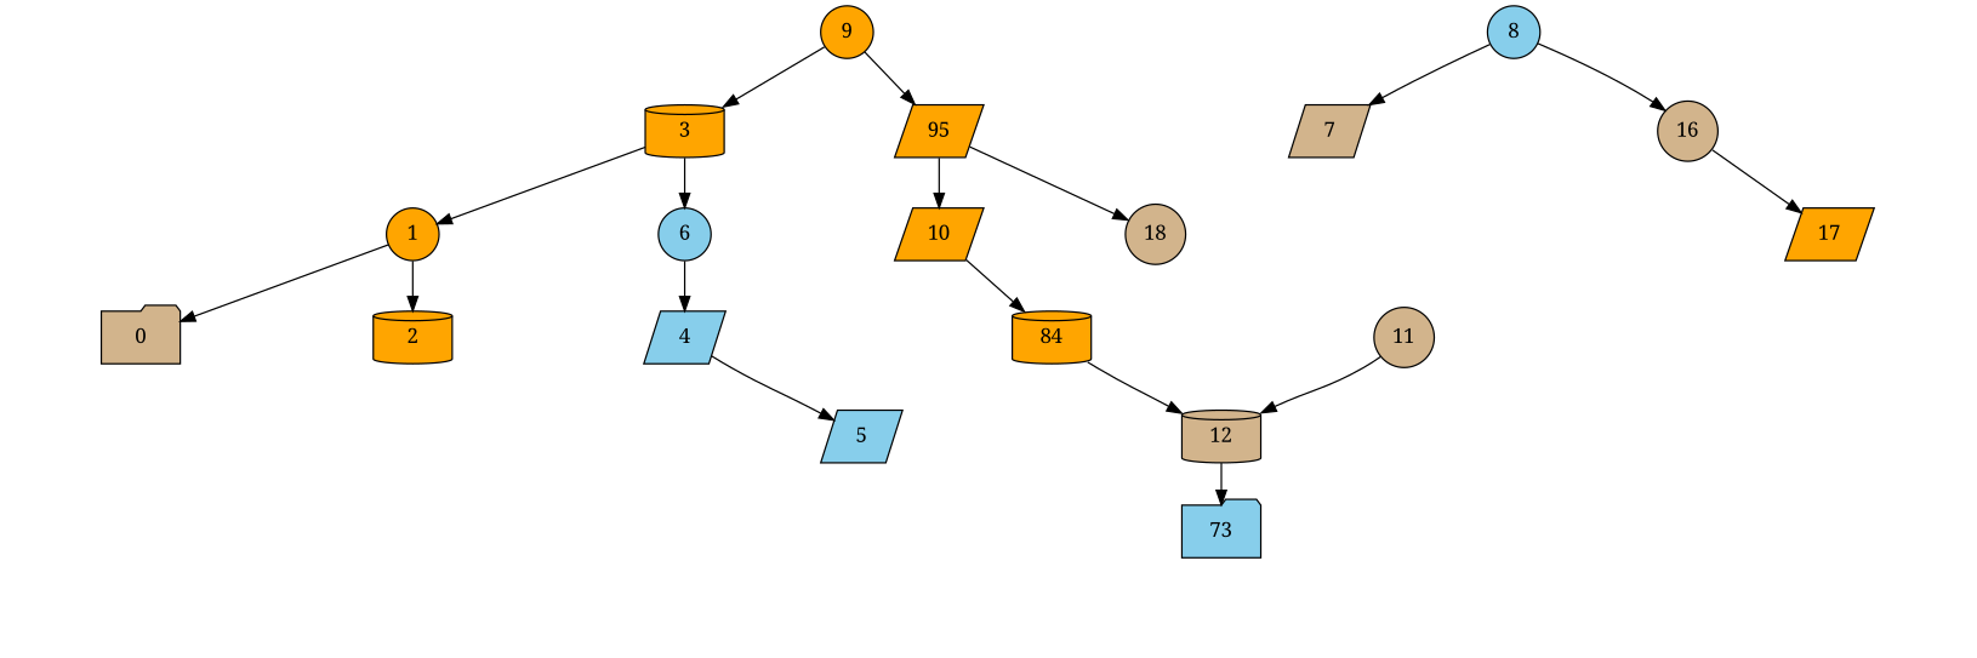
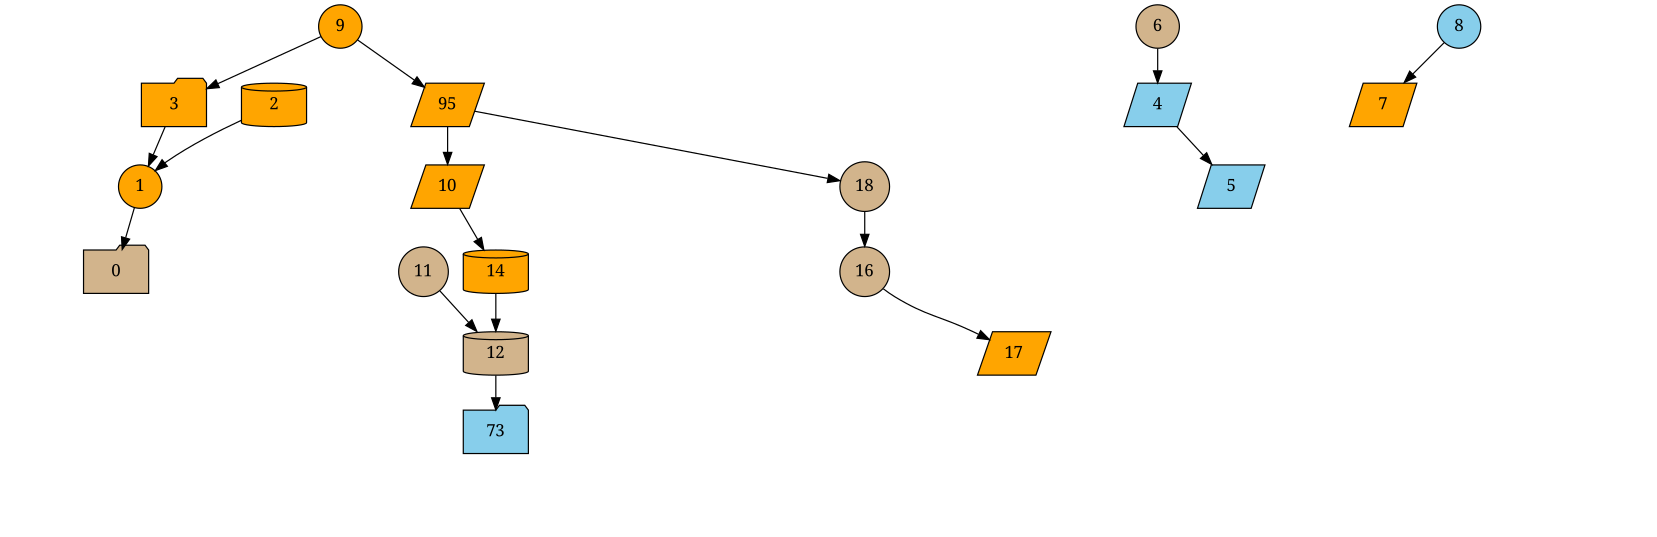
  digraph {
    fontname="Noto Serif"
    nodesep=0
    ranksep=0.4
    node [fillcolor="#F788DF" fontname="Noto Serif" style=filled]
    edge [fontname="Noto Serif" arrowsize=0 style=invisible]
    n1 [fillcolor=orange label=9 shape=circle]
-   n2 [fillcolor=orange label=3 shape=cylinder]
+   n2 [fillcolor=orange label=3 shape=folder]
    n3 [fillcolor=orange label=95 shape=parallelogram]
    n4 [fillcolor=orange label=1 shape=circle]
-   n5 [fillcolor=skyblue label=6 shape=circle]
+   n5 [fillcolor=tan label=6 shape=circle]
    n6 [fillcolor=orange label=10 shape=parallelogram]
    n7 [fillcolor=tan label=18 shape=circle]
    n8 [fillcolor=tan label=0 shape=folder]
    n9 [fillcolor=orange label=2 shape=cylinder]
    n10 [fillcolor=skyblue label=4 shape=parallelogram]
    Invisible847534716 [style=invis]
    Invisible780605876 [style=invis]
    Invisible936733326 [style=invis]
    n14 [fillcolor=skyblue label=5 shape=parallelogram]
    n15 [fillcolor=skyblue label=8 shape=circle]
-   n16 [fillcolor=tan label=7 shape=parallelogram]
+   n16 [fillcolor=orange label=7 shape=parallelogram]
    Invisible1331776962 [style=invis]
    Invisible1232752897 [style=invis]
    Invisible1497216488 [style=invis]
    Invisible1409081274 [style=invis]
-   n21 [fillcolor=orange label=84 shape=cylinder]
+   n21 [fillcolor=orange label=14 shape=cylinder]
    n22 [fillcolor=tan label=16 shape=circle]
    Invisible186419320 [style=invis]
    n24 [fillcolor=tan label=12 shape=cylinder]
    Invisible972643739 [style=invis]
    n26 [fillcolor=skyblue label=73 shape=folder]
    n27 [fillcolor=tan label=11 shape=circle]
    Invisible1217756829 [style=invis]
    Invisible2092105874 [style=invis]
    Invisible206394385 [style=invis]
    n31 [fillcolor=orange label=17 shape=parallelogram]
    Invisible1867494035 [style=invis]
    n1 -> n2 [arrowsize="" style=""]
    n1 -> n3 [arrowsize="" style=""]
    n2 -> n4 [arrowsize="" style=""]
-   n2 -> n5 [arrowsize="" style=""]
    n3 -> n6 [arrowsize="" style=""]
    n3 -> n7 [arrowsize="" style=""]
    n4 -> n8 [arrowsize="" style=""]
-   n4 -> n9 [arrowsize="" style=""]
+   n9 -> n4 [arrowsize="" style=""]
    n5 -> n10 [arrowsize="" style=""]
    n6 -> Invisible1409081274
    n6 -> n21 [arrowsize="" style=""]
-   n15 -> n22 [arrowsize="" style=""]
+   n7 -> n22 [arrowsize="" style=""]
    n7 -> Invisible186419320
    n8 -> Invisible847534716
    n8 -> Invisible847534716
    n9 -> Invisible780605876
    n9 -> Invisible780605876
    n10 -> Invisible936733326
    n10 -> n14 [arrowsize="" style=""]
    n14 -> Invisible1232752897
    n14 -> Invisible1232752897
    n15 -> n16 [arrowsize="" style=""]
    n15 -> Invisible1331776962
    n16 -> Invisible1497216488
    n16 -> Invisible1497216488
    n21 -> n24 [arrowsize="" style=""]
    n21 -> Invisible972643739
    n22 -> Invisible206394385
    n22 -> n31 [arrowsize="" style=""]
    n24 -> n26 [arrowsize="" style=""]
    n26 -> Invisible2092105874
    n26 -> Invisible2092105874
    n27 -> n24 [arrowsize="" style=""]
    n27 -> Invisible1217756829
    n27 -> Invisible1217756829
    n31 -> Invisible1867494035
    n31 -> Invisible1867494035
  }
